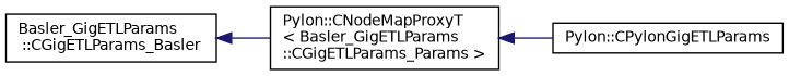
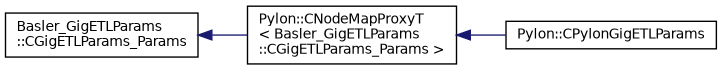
  digraph {
    rankdir=LR
    node [color=black fillcolor=white fontname=Helvetica fontsize=10 shape=record style=filled]
    edge [color=midnightblue dir=back fontname=Helvetica fontsize=10 labelfontname=Helvetica labelfontsize=10 style=solid]
-   n1 [height=0.2 label="Basler_GigETLParams\l::CGigETLParams_Basler" width=0.4]
+   n1 [height=0.2 label="Basler_GigETLParams\l::CGigETLParams_Params" width=0.4]
    n2 [height=0.2 label="Pylon::CNodeMapProxyT\l\< Basler_GigETLParams\l::CGigETLParams_Params \>" width=0.4]
    n3 [height=0.2 label="Pylon::CPylonGigETLParams" width=0.4]
    n1 -> n2
    n2 -> n3
  }
